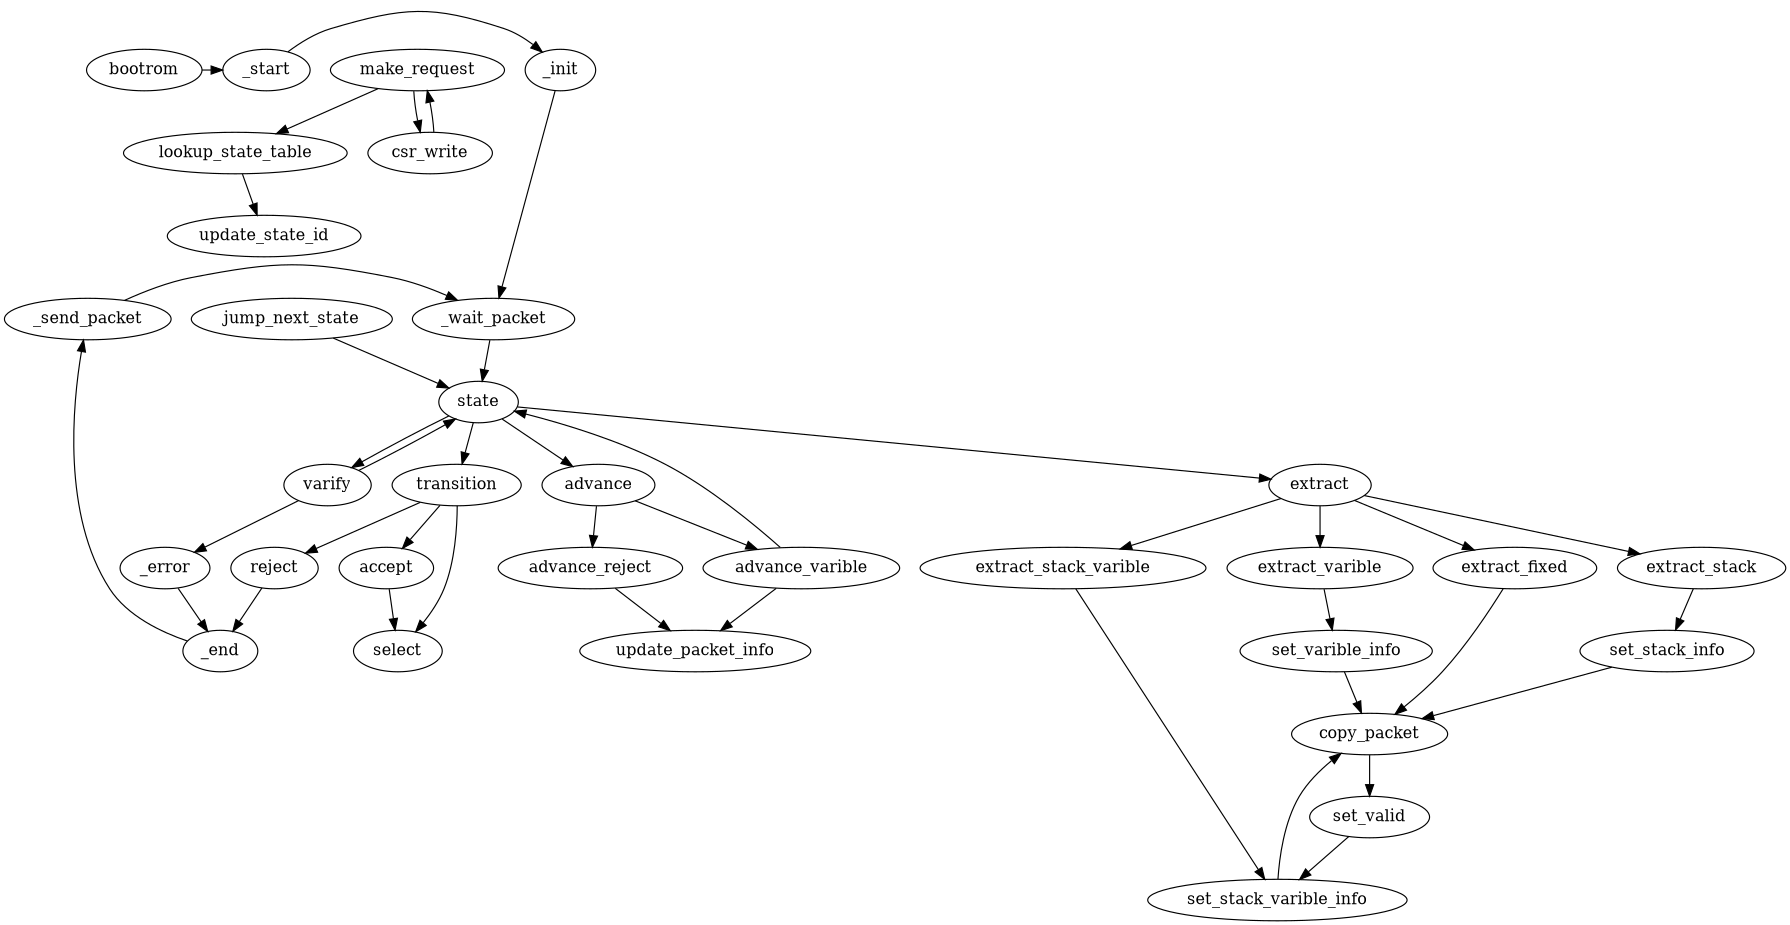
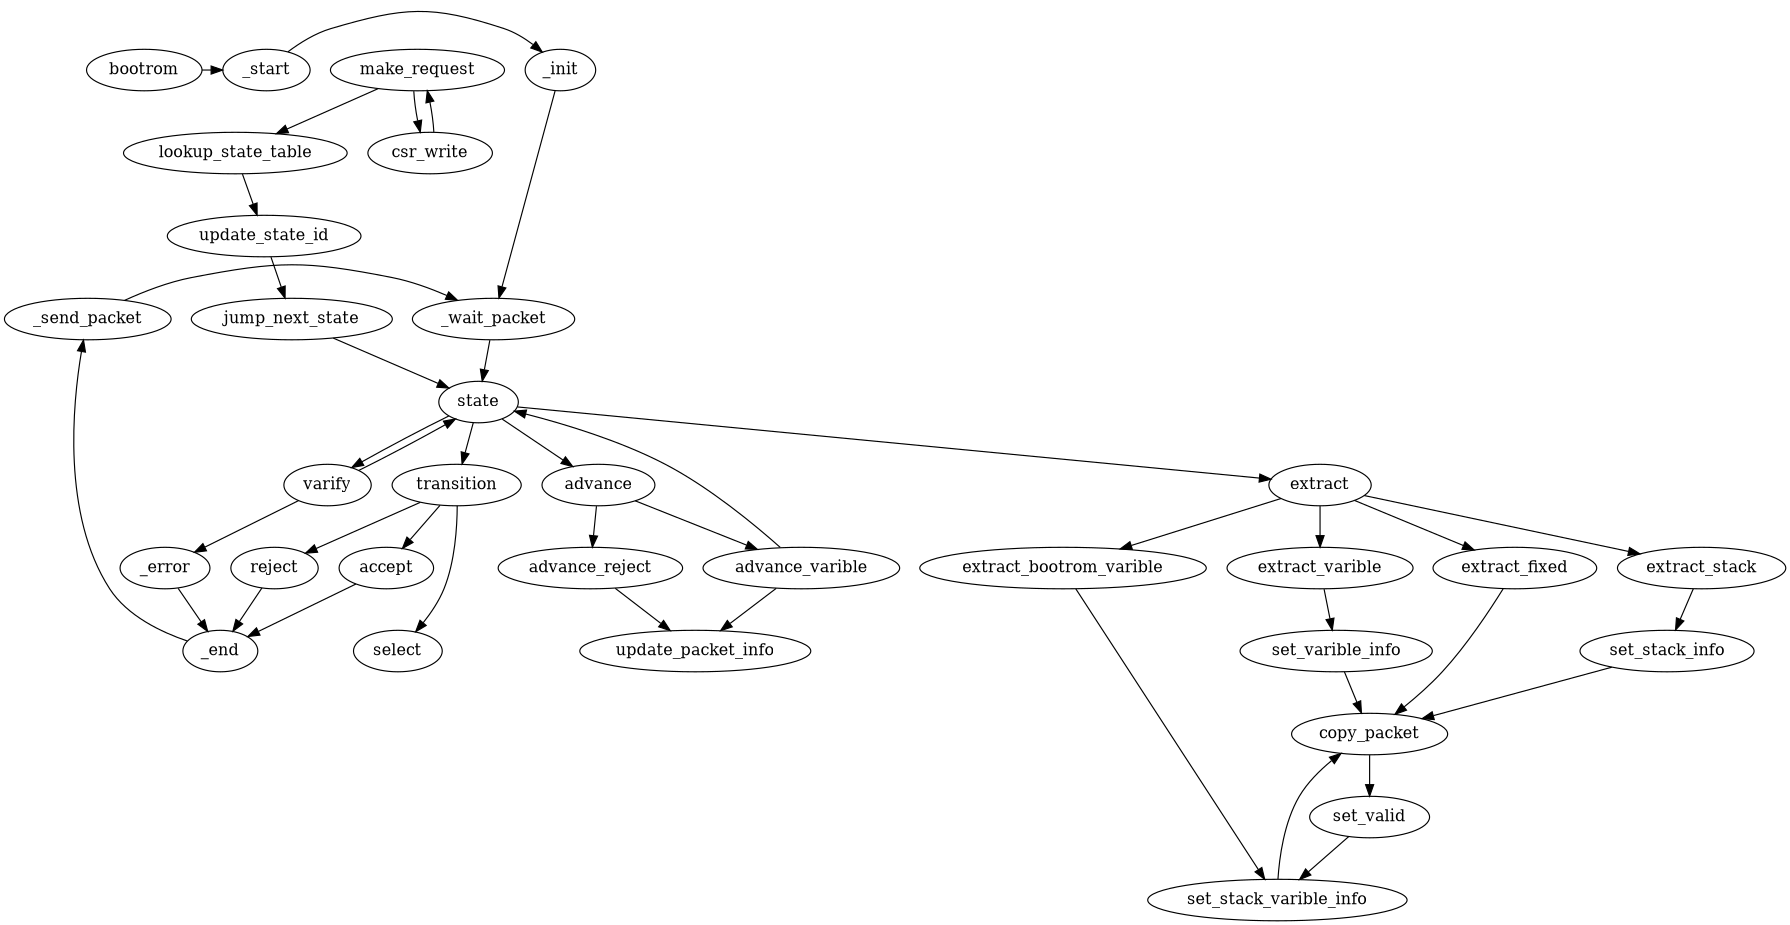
  digraph {
    bootrom
    _start
    _init
    _wait_packet
    _send_packet
    varify
    transition
    extract
    extract_fixed
    extract_varible
    extract_stack
-   extract_stack_varible
+   extract_stack_varible [label=extract_bootrom_varible]
    state
    _error
    select
    accept
    reject
    copy_packet
    set_varible_info
    set_stack_info
    set_stack_varible_info
    advance
    _end
    set_valid
    n25 [label=advance_reject]
    advance_varible
    update_packet_info
    make_request
    csr_write
    lookup_state_table
    update_state_id
    jump_next_state
    subgraph sub_1 {
      rank=min
      bootrom
      _start
      _init
    }
    subgraph sub_2 {
      rank=same
      _wait_packet
      _send_packet
    }
    subgraph sub_3 {
      rank=same
      varify
      transition
      extract
    }
    subgraph sub_4 {
      rank=same
      extract_fixed
      extract_varible
      extract_stack
      extract_stack_varible
    }
    bootrom -> _start
    _start -> _init
    _init -> _wait_packet
    _wait_packet -> state
    _send_packet -> _wait_packet
    varify -> state
    varify -> _error
    transition -> select
    transition -> accept
    transition -> reject
    extract -> extract_fixed
    extract -> extract_varible
    extract -> extract_stack
    extract -> extract_stack_varible
    extract_fixed -> copy_packet
    extract_varible -> set_varible_info
    extract_stack -> set_stack_info
    extract_stack_varible -> set_stack_varible_info
    state -> varify
    state -> transition
    state -> extract
    state -> advance
    _error -> _end
-   accept -> select
+   accept -> _end
    reject -> _end
    copy_packet -> set_valid
    set_varible_info -> copy_packet
    set_stack_info -> copy_packet
    set_stack_varible_info -> copy_packet
    advance -> n25
    advance -> advance_varible
    _end -> _send_packet
    set_valid -> set_stack_varible_info
    n25 -> update_packet_info
    advance_varible -> state
    advance_varible -> update_packet_info
    make_request -> csr_write
    make_request -> lookup_state_table
    csr_write -> make_request
    lookup_state_table -> update_state_id
+   update_state_id -> jump_next_state
    jump_next_state -> state
  }
